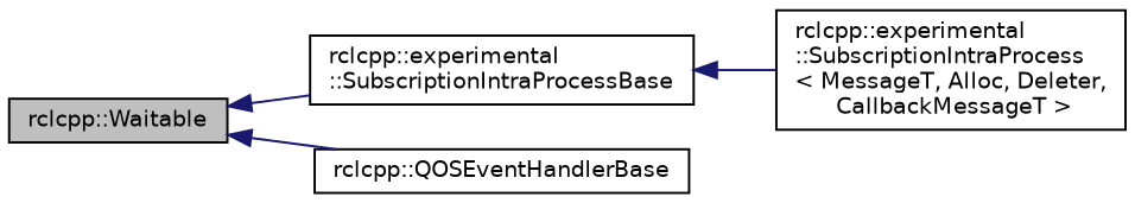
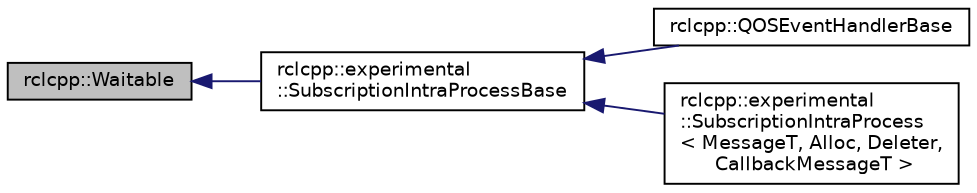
  digraph {
    rankdir=LR
    node [color=black fillcolor=white fontname=Helvetica fontsize=10 shape=record style=filled]
    edge [color=midnightblue dir=back fontname=Helvetica fontsize=10 labelfontname=Helvetica labelfontsize=10 style=solid]
    n1 [fillcolor=grey75 fontcolor=black height=0.2 label="rclcpp::Waitable" width=0.4]
    n2 [height=0.2 label="rclcpp::experimental\l::SubscriptionIntraProcessBase" width=0.4]
    n3 [height=0.2 label="rclcpp::QOSEventHandlerBase" width=0.4]
    n4 [height=0.2 label="rclcpp::experimental\l::SubscriptionIntraProcess\l\< MessageT, Alloc, Deleter,\l CallbackMessageT \>" width=0.4]
    n1 -> n2
-   n1 -> n3
+   n2 -> n3
    n2 -> n4
  }
